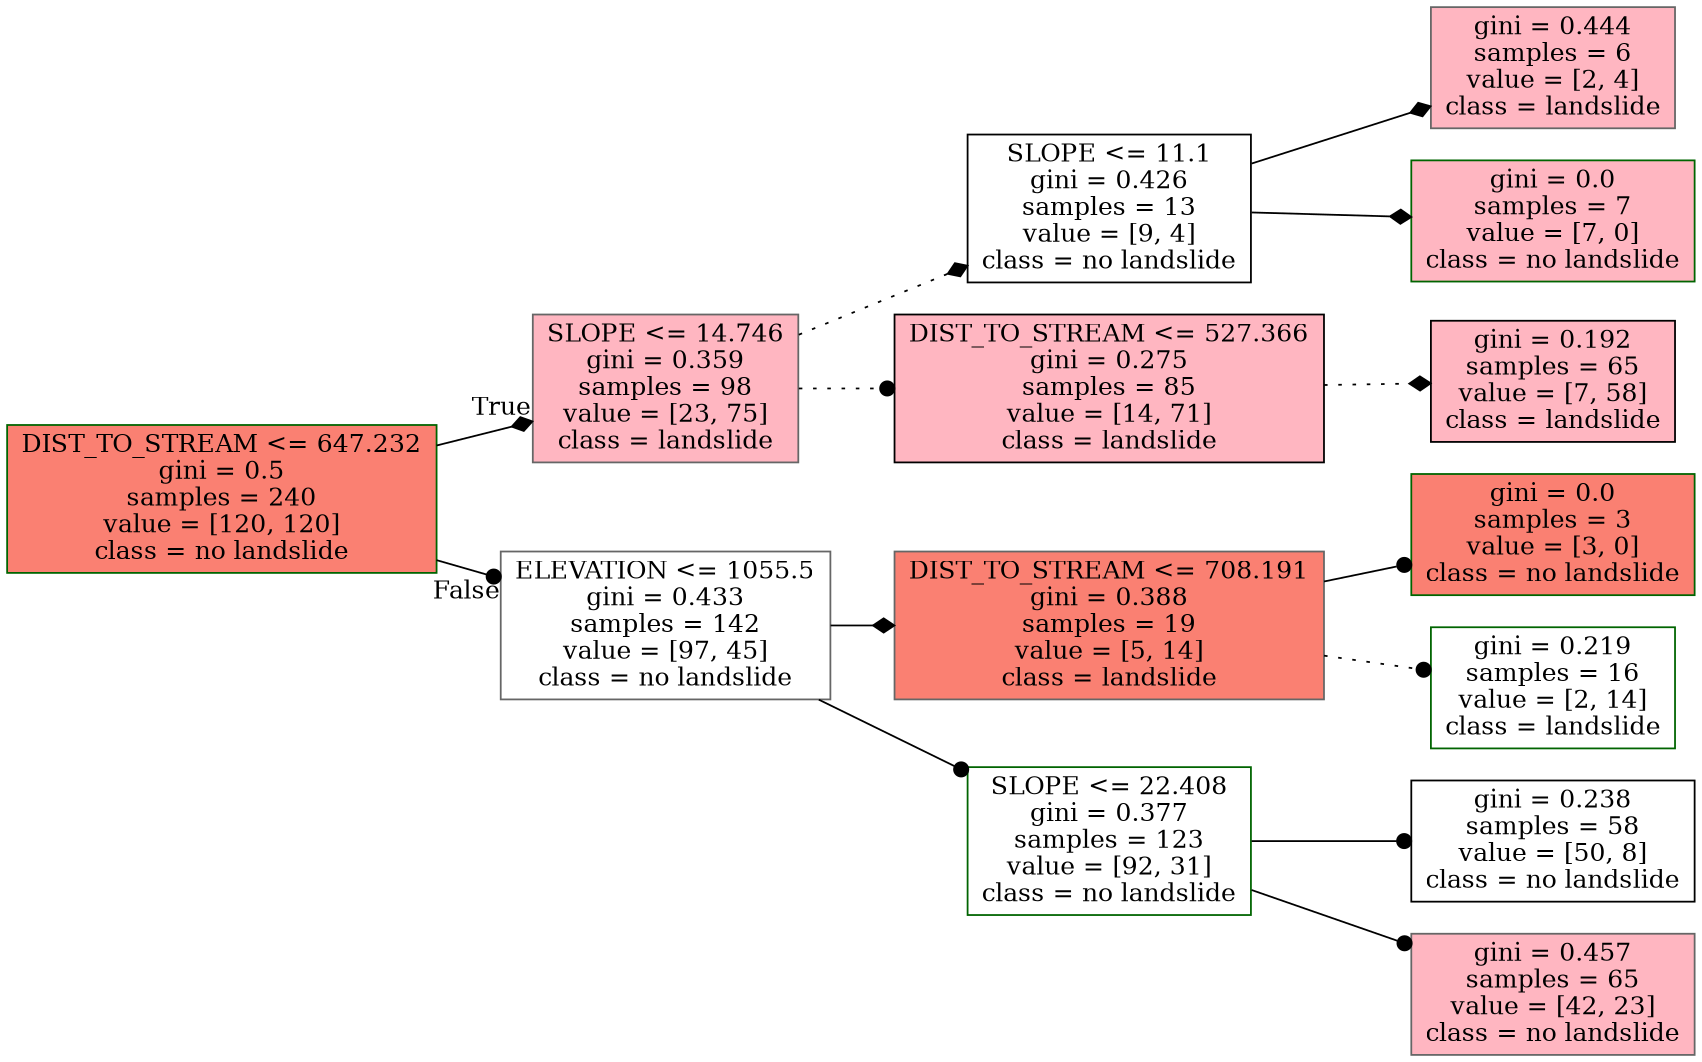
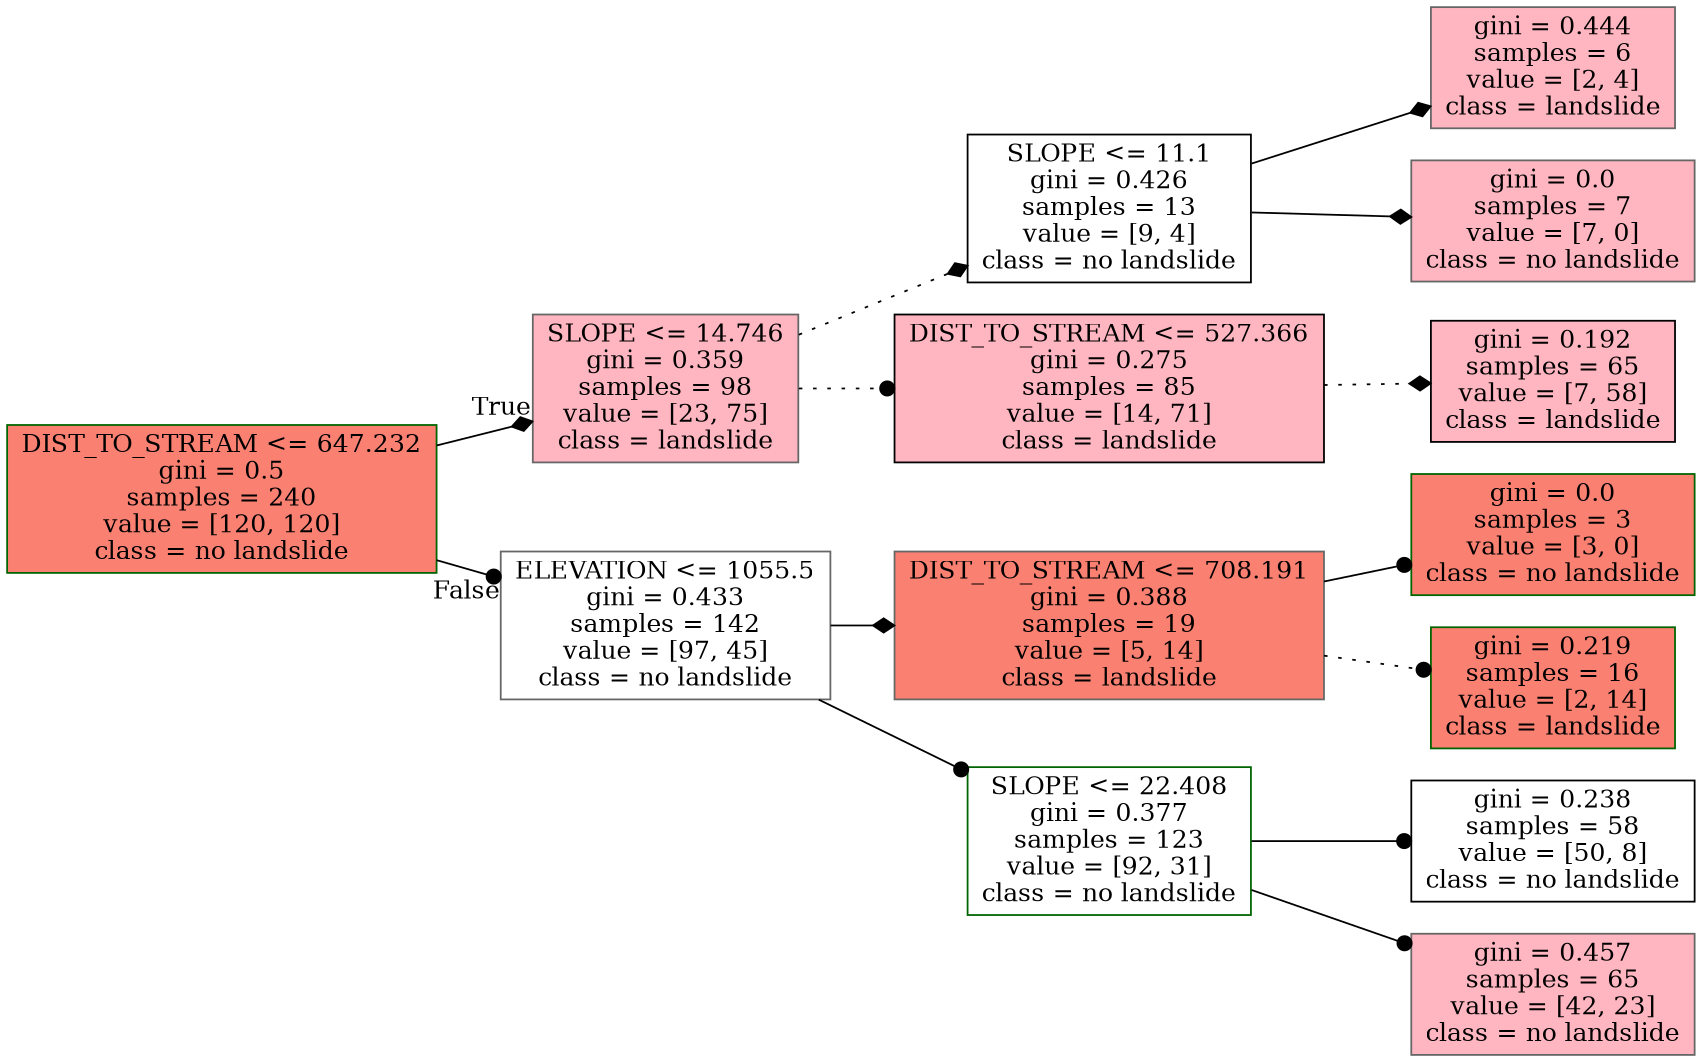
  digraph {
    rankdir=LR
    ranksep=equally
    splines=polyline
    node [color=darkgreen fillcolor=lightpink shape=box style=filled]
    edge [arrowhead=dot style=solid]
    n1 [fillcolor=salmon label="DIST_TO_STREAM <= 647.232\ngini = 0.5\nsamples = 240\nvalue = [120, 120]\nclass = no landslide"]
    n2 [color=gray40 label="SLOPE <= 14.746\ngini = 0.359\nsamples = 98\nvalue = [23, 75]\nclass = landslide"]
    n3 [color=gray40 fillcolor=white label="ELEVATION <= 1055.5\ngini = 0.433\nsamples = 142\nvalue = [97, 45]\nclass = no landslide"]
    n4 [color=black fillcolor=white label="SLOPE <= 11.1\ngini = 0.426\nsamples = 13\nvalue = [9, 4]\nclass = no landslide"]
    n5 [color=black label="DIST_TO_STREAM <= 527.366\ngini = 0.275\nsamples = 85\nvalue = [14, 71]\nclass = landslide"]
    n6 [color=gray40 fillcolor=salmon label="DIST_TO_STREAM <= 708.191\ngini = 0.388\nsamples = 19\nvalue = [5, 14]\nclass = landslide"]
    n7 [fillcolor=white label="SLOPE <= 22.408\ngini = 0.377\nsamples = 123\nvalue = [92, 31]\nclass = no landslide"]
    n8 [color=gray40 label="gini = 0.444\nsamples = 6\nvalue = [2, 4]\nclass = landslide"]
-   n9 [label="gini = 0.0\nsamples = 7\nvalue = [7, 0]\nclass = no landslide"]
+   n9 [color=gray40 label="gini = 0.0\nsamples = 7\nvalue = [7, 0]\nclass = no landslide"]
    n10 [color=black label="gini = 0.192\nsamples = 65\nvalue = [7, 58]\nclass = landslide"]
    n11 [fillcolor=salmon label="gini = 0.0\nsamples = 3\nvalue = [3, 0]\nclass = no landslide"]
-   n12 [fillcolor=white label="gini = 0.219\nsamples = 16\nvalue = [2, 14]\nclass = landslide"]
+   n12 [fillcolor=salmon label="gini = 0.219\nsamples = 16\nvalue = [2, 14]\nclass = landslide"]
    n13 [color=black fillcolor=white label="gini = 0.238\nsamples = 58\nvalue = [50, 8]\nclass = no landslide"]
    n14 [color=gray40 label="gini = 0.457\nsamples = 65\nvalue = [42, 23]\nclass = no landslide"]
    subgraph sub_1 {
      rank=same
      n1
    }
    subgraph sub_2 {
      rank=same
      n2
      n3
    }
    subgraph sub_3 {
      rank=same
      n4
      n5
      n6
      n7
    }
    subgraph sub_4 {
      rank=same
      n8
      n9
      n10
      n11
      n12
      n13
      n14
    }
    n1 -> n2 [arrowhead=diamond headlabel=True labelangle=45 labeldistance=2.5]
    n1 -> n3 [headlabel=False labelangle=-45 labeldistance=2.5]
    n2 -> n4 [arrowhead=diamond style=dotted]
    n2 -> n5 [style=dotted]
    n3 -> n6 [arrowhead=diamond]
    n3 -> n7
    n4 -> n8 [arrowhead=diamond]
    n4 -> n9 [arrowhead=diamond]
    n5 -> n10 [arrowhead=diamond style=dotted]
    n6 -> n11
    n6 -> n12 [style=dotted]
    n7 -> n13
    n7 -> n14
  }
